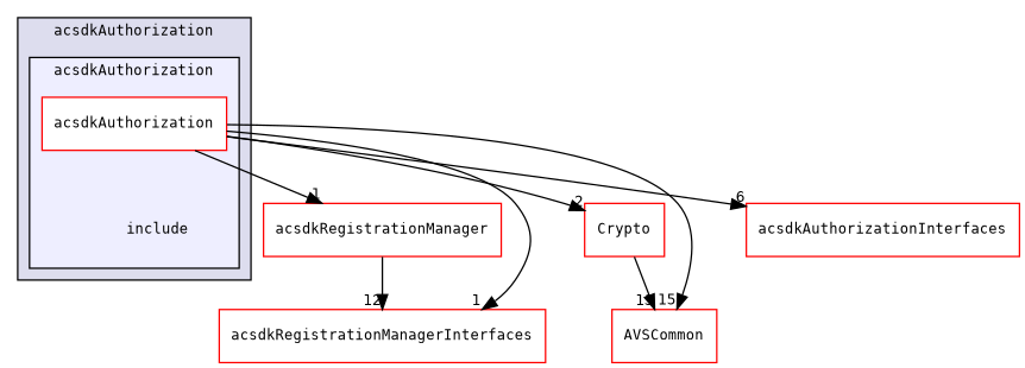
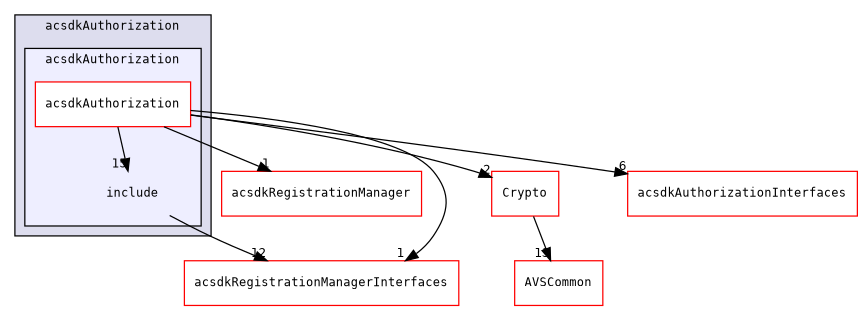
  digraph {
    compound=true
    fontname="DejaVu Sans Mono"
    node [fontname="DejaVu Sans Mono" fontsize=10 shape=box color=red fillcolor=white style=filled]
    edge [fontname="DejaVu Sans Mono" headlabel=1 labeldistance=1.5 labelfontname=Helvetica labelfontsize=10]
    n1 [label=include shape=plaintext color="" fillcolor="" style=""]
    n2 [label=acsdkAuthorization]
    n3 [label=acsdkRegistrationManager]
    n4 [label=Crypto]
    n5 [label=AVSCommon]
    n6 [label=acsdkRegistrationManagerInterfaces]
    n7 [label=acsdkAuthorizationInterfaces]
    subgraph cluster_1 {
      bgcolor="#ddddee"
      fontsize=10
      label=acsdkAuthorization
      pencolor=black
      subgraph cluster_2 {
        bgcolor="#eeeeff"
        fontsize=10
        label=acsdkAuthorization
        pencolor=black
        n1
        n2
      }
    }
    n2 -> n3
    n2 -> n4 [headlabel=2]
-   n2 -> n5 [headlabel=15]
+   n2 -> n1 [headlabel=15]
    n2 -> n6
    n2 -> n7 [headlabel=6]
-   n3 -> n6 [headlabel=12]
+   n1 -> n6 [headlabel=12]
    n4 -> n5 [headlabel=13]
  }
